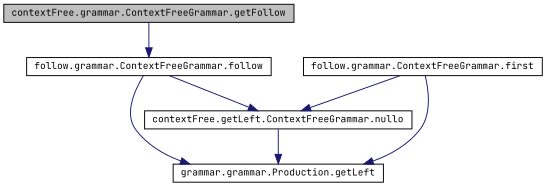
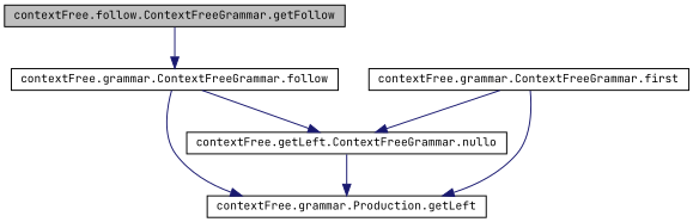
  digraph {
    fontname="JetBrains Mono"
    rankdir=TB
    node [color=black fillcolor=white fontname="JetBrains Mono" fontsize=10 shape=record style=filled]
    edge [color=midnightblue fontname="JetBrains Mono" fontsize=10 labelfontname=Helvetica labelfontsize=10 style=solid]
-   n1 [fillcolor=grey75 fontcolor=black height=0.2 label="contextFree.grammar.ContextFreeGrammar.getFollow" width=0.4]
-   n2 [height=0.2 label="follow.grammar.ContextFreeGrammar.follow" width=0.4]
-   n3 [height=0.2 label="grammar.grammar.Production.getLeft" width=0.4]
+   n1 [fillcolor=grey75 fontcolor=black height=0.2 label="contextFree.follow.ContextFreeGrammar.getFollow" width=0.4]
+   n2 [height=0.2 label="contextFree.grammar.ContextFreeGrammar.follow" width=0.4]
+   n3 [height=0.2 label="contextFree.grammar.Production.getLeft" width=0.4]
    n4 [height=0.2 label="contextFree.getLeft.ContextFreeGrammar.nullo" width=0.4]
-   n5 [height=0.2 label="follow.grammar.ContextFreeGrammar.first" width=0.4]
+   n5 [height=0.2 label="contextFree.grammar.ContextFreeGrammar.first" width=0.4]
    n1 -> n2
    n2 -> n3
    n2 -> n4
    n4 -> n3
    n5 -> n3
    n5 -> n4
  }
